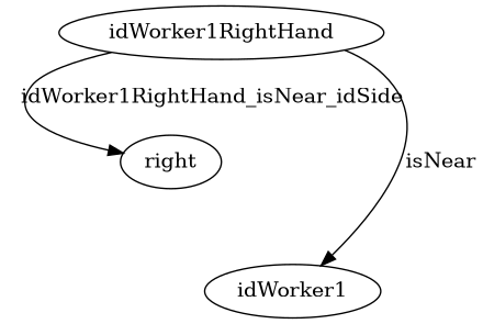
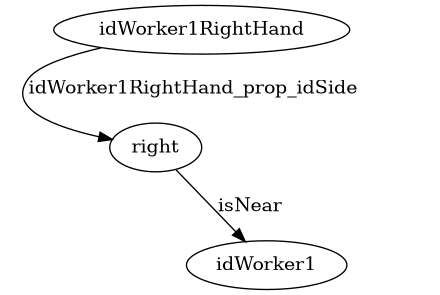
  strict digraph {
    idWorker1RightHand [node_type=entity_node root=root]
    right
    idWorker1
-   idWorker1RightHand -> right [edge_type=property label=idWorker1RightHand_isNear_idSide]
-   idWorker1RightHand -> idWorker1 [edge_type=relationship label=isNear]
+   idWorker1RightHand -> right [edge_type=property label=idWorker1RightHand_prop_idSide]
+   right -> idWorker1 [edge_type=relationship label=isNear]
  }
